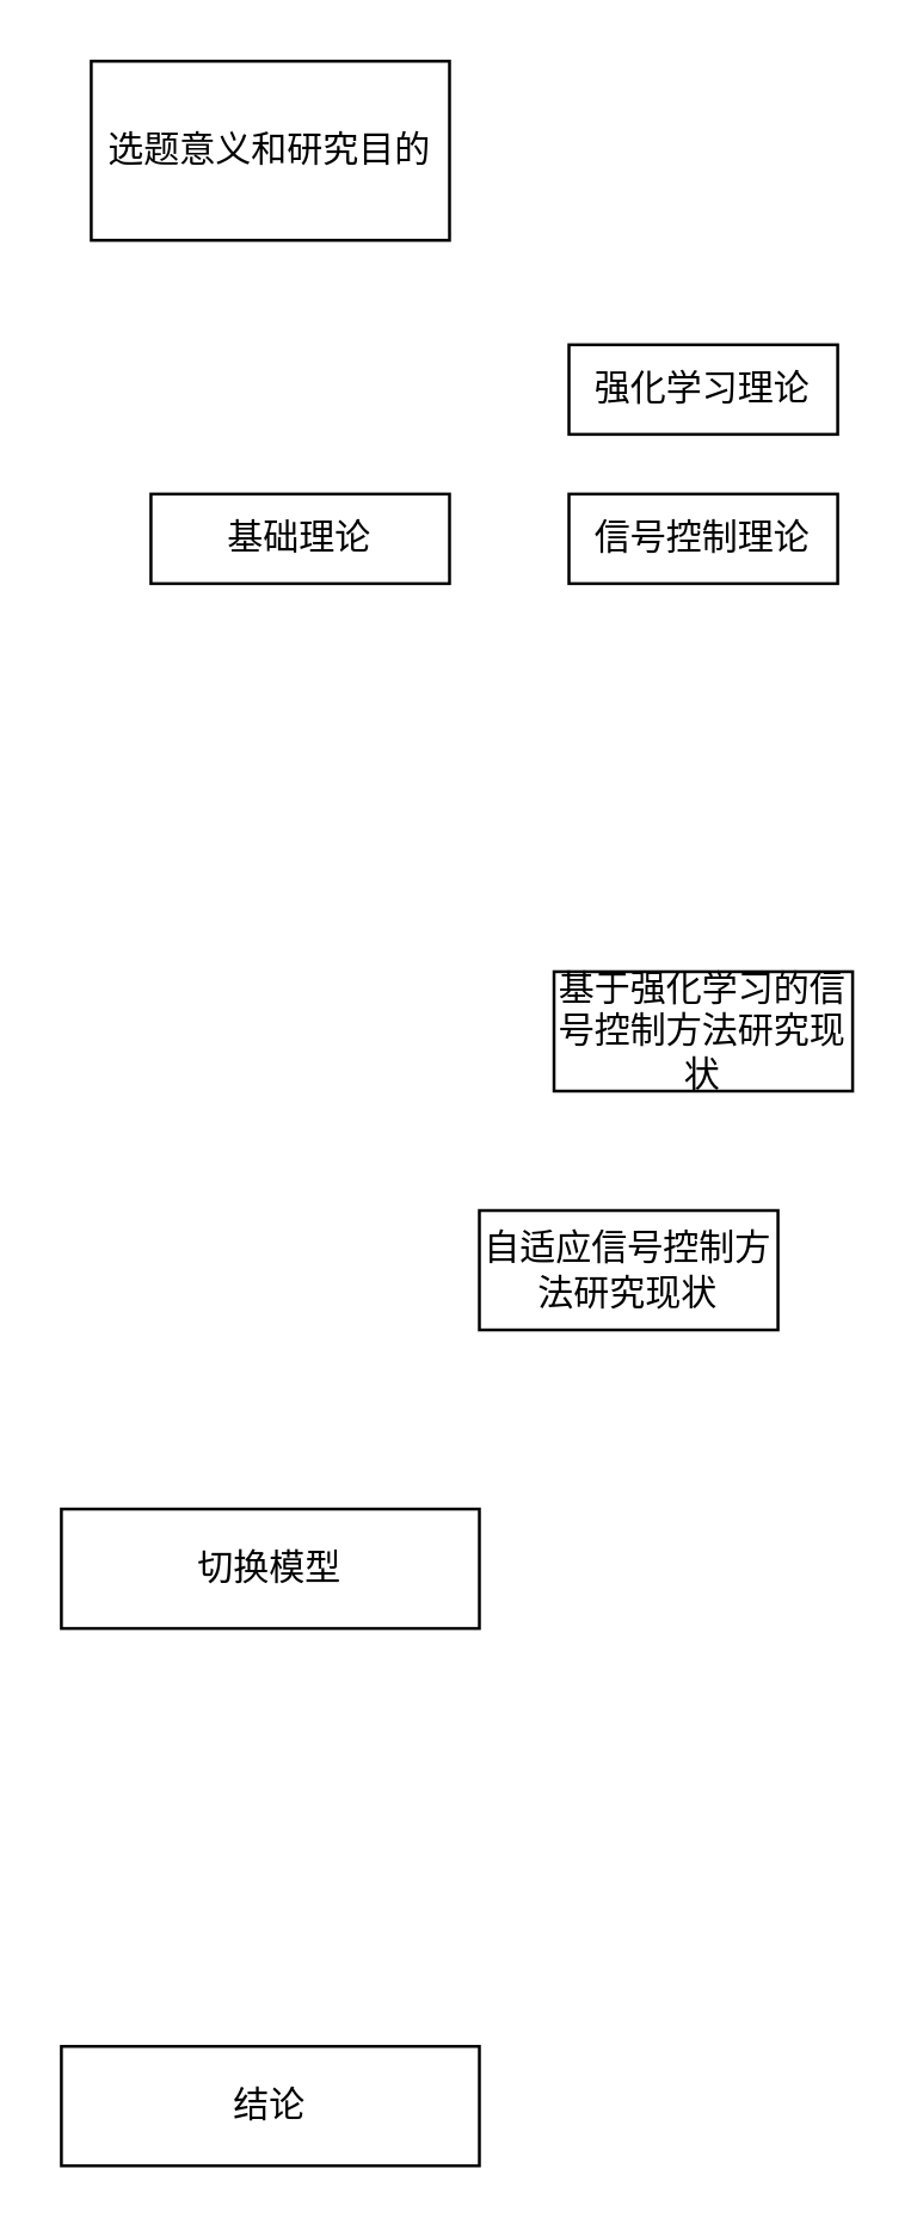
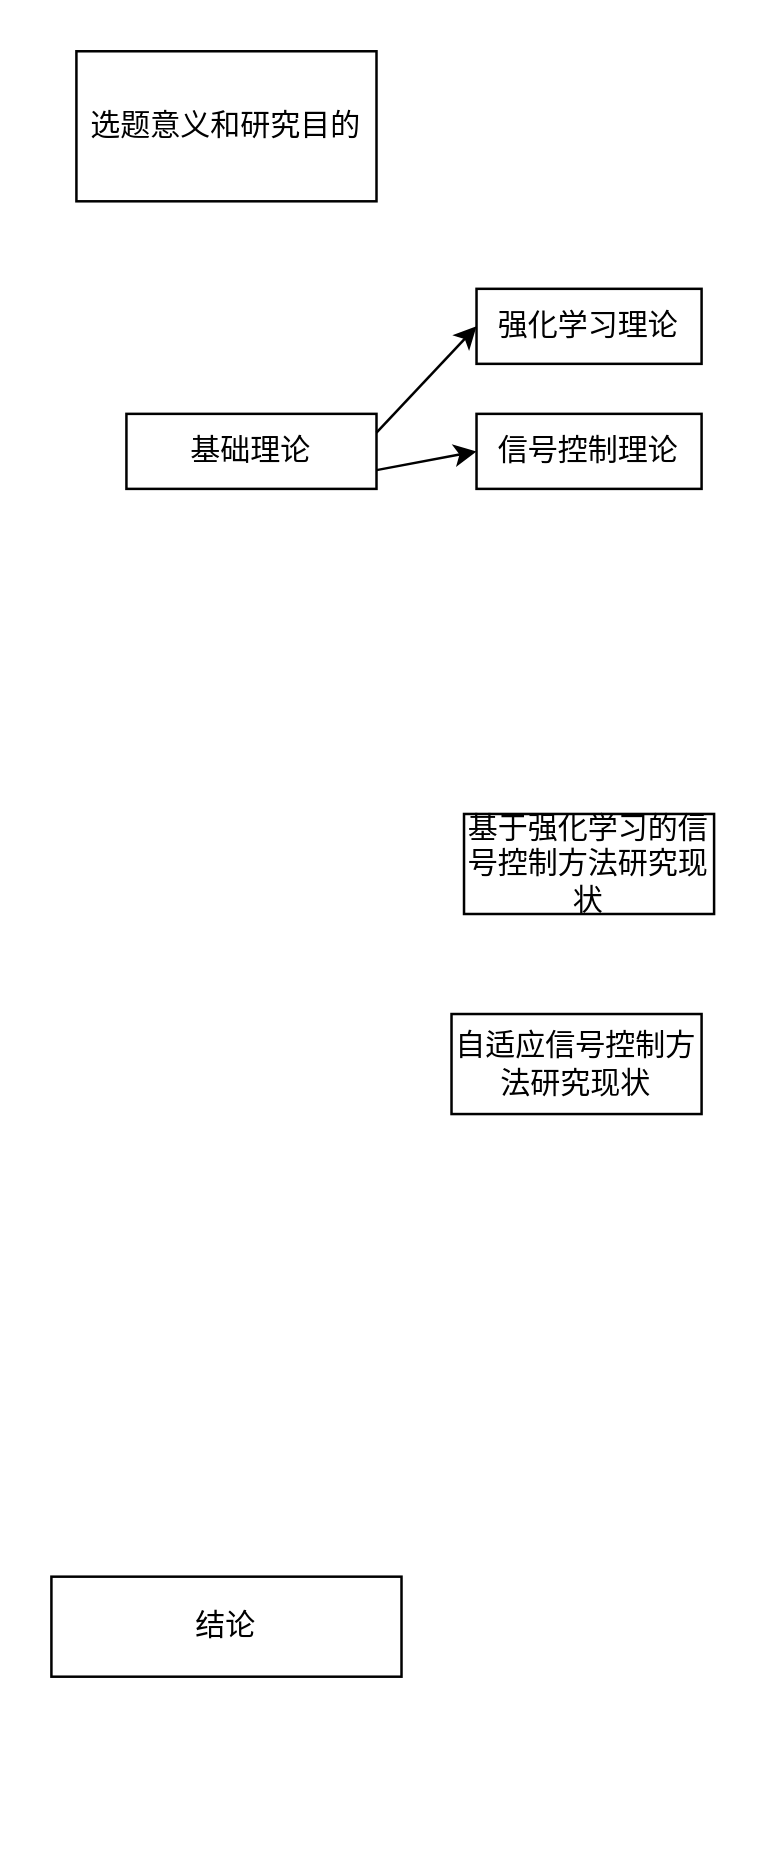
  <mxCell id="0" />
  <mxCell id="1" parent="0" />
  <mxCell id="2" value="选题意义和研究目的" style="rounded=0;whiteSpace=wrap;html=1;" vertex="1" parent="1"><mxGeometry x="30" y="20" width="120" height="60" as="geometry" /></mxCell>
  <mxCell id="3" value="基础理论" style="rounded=0;whiteSpace=wrap;html=1;" vertex="1" parent="1"><mxGeometry x="50" y="165" width="100" height="30" as="geometry" /></mxCell>
  <mxCell id="4" value="强化学习理论" style="rounded=0;whiteSpace=wrap;html=1;" vertex="1" parent="1"><mxGeometry x="190" y="115" width="90" height="30" as="geometry" /></mxCell>
  <mxCell id="5" value="信号控制理论" style="rounded=0;whiteSpace=wrap;html=1;" vertex="1" parent="1"><mxGeometry x="190" y="165" width="90" height="30" as="geometry" /></mxCell>
+ <mxCell id="6" value="" style="endArrow=classic;html=1;rounded=0;entryX=0;entryY=0.5;entryDx=0;entryDy=0;exitX=1;exitY=0.25;exitDx=0;exitDy=0;" edge="1" parent="1" source="3" target="4"><mxGeometry width="50" height="50" relative="1" as="geometry"><mxPoint x="150" y="145" as="sourcePoint" /><mxPoint x="140" y="135" as="targetPoint" /><Array as="points" /></mxGeometry></mxCell>
+ <mxCell id="7" value="" style="endArrow=classic;html=1;rounded=0;entryX=0;entryY=0.5;entryDx=0;entryDy=0;exitX=1;exitY=0.75;exitDx=0;exitDy=0;" edge="1" parent="1" source="3" target="5"><mxGeometry width="50" height="50" relative="1" as="geometry"><mxPoint x="160" y="155" as="sourcePoint" /><mxPoint x="200" y="140" as="targetPoint" /><Array as="points" /></mxGeometry></mxCell>
  <mxCell id="8" value="基于强化学习的信号控制方法研究现状" style="rounded=0;whiteSpace=wrap;html=1;" vertex="1" parent="1"><mxGeometry x="185" y="325" width="100" height="40" as="geometry" /></mxCell>
- <mxCell id="9" value="自适应信号控制方法研究现状" style="rounded=0;whiteSpace=wrap;html=1;" vertex="1" parent="1"><mxGeometry x="160" y="405" width="100" height="40" as="geometry" /></mxCell>
- <mxCell id="10" value="切换模型" style="rounded=0;whiteSpace=wrap;html=1;" vertex="1" parent="1"><mxGeometry x="20" y="505" width="140" height="40" as="geometry" /></mxCell>
- <mxCell id="11" value="结论" style="rounded=0;whiteSpace=wrap;html=1;" vertex="1" parent="1"><mxGeometry x="20" y="685" width="140" height="40" as="geometry" /></mxCell>
+ <mxCell id="9" value="自适应信号控制方法研究现状" style="rounded=0;whiteSpace=wrap;html=1;" vertex="1" parent="1"><mxGeometry x="180" y="405" width="100" height="40" as="geometry" /></mxCell>
+ <mxCell id="11" value="结论" style="rounded=0;whiteSpace=wrap;html=1;" vertex="1" parent="1"><mxGeometry x="20" y="630" width="140" height="40" as="geometry" /></mxCell>
